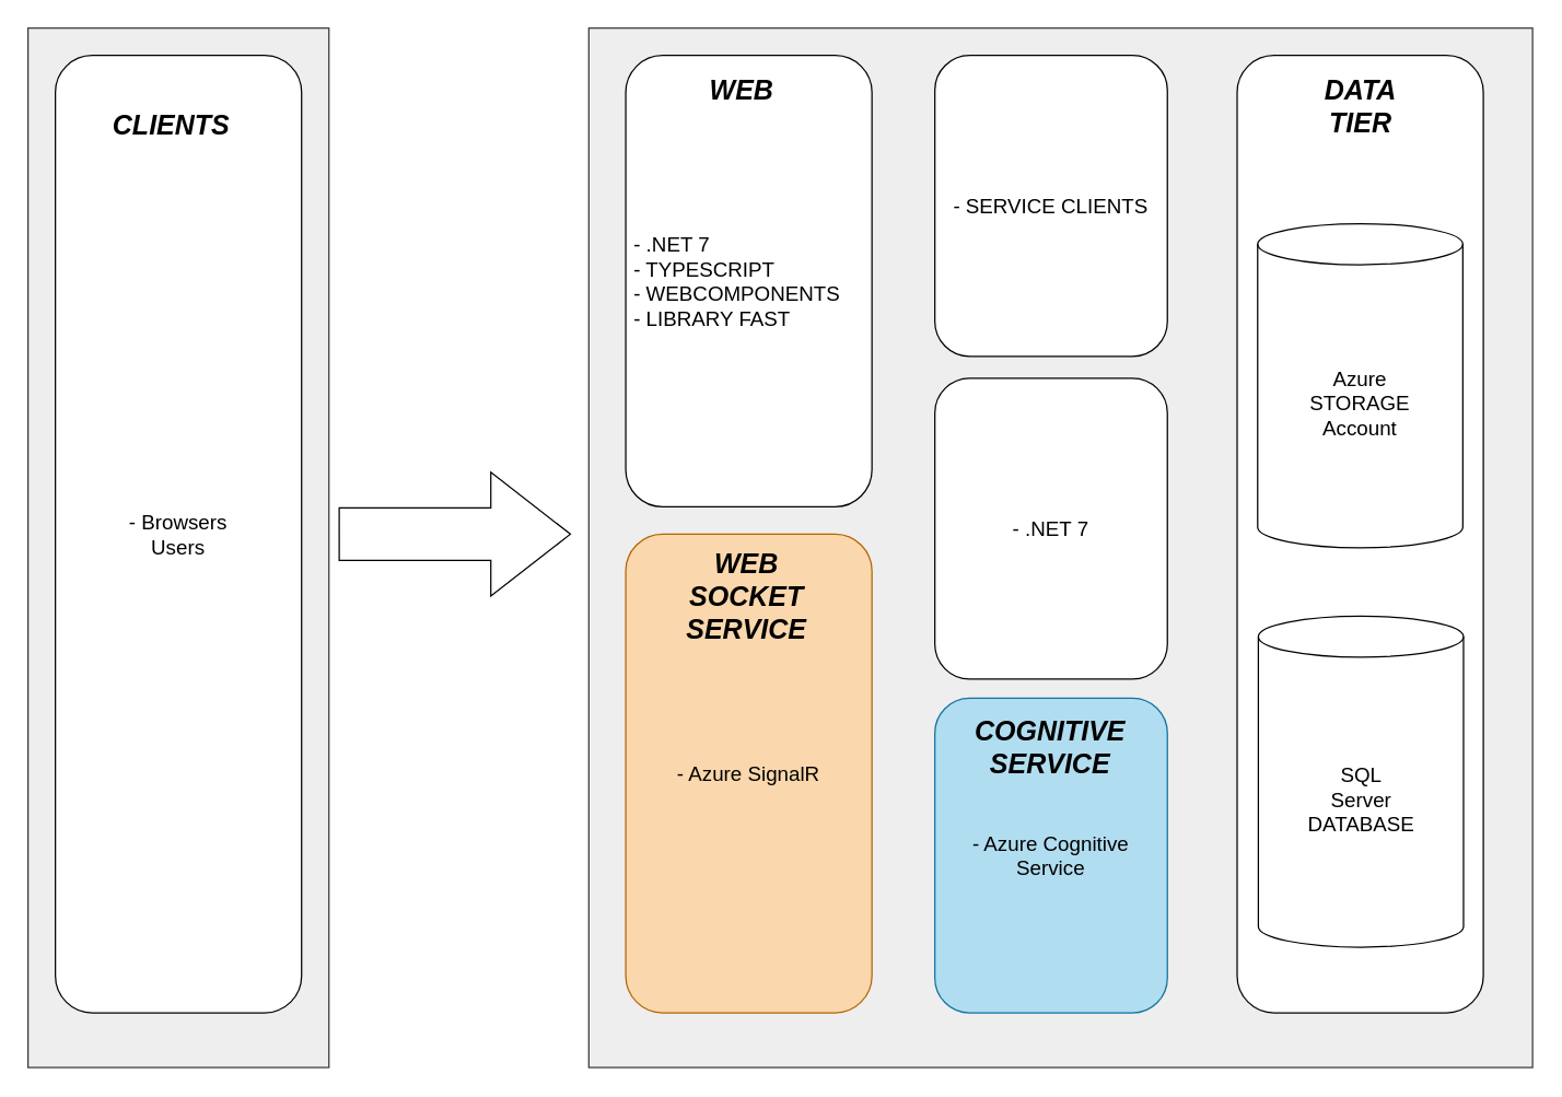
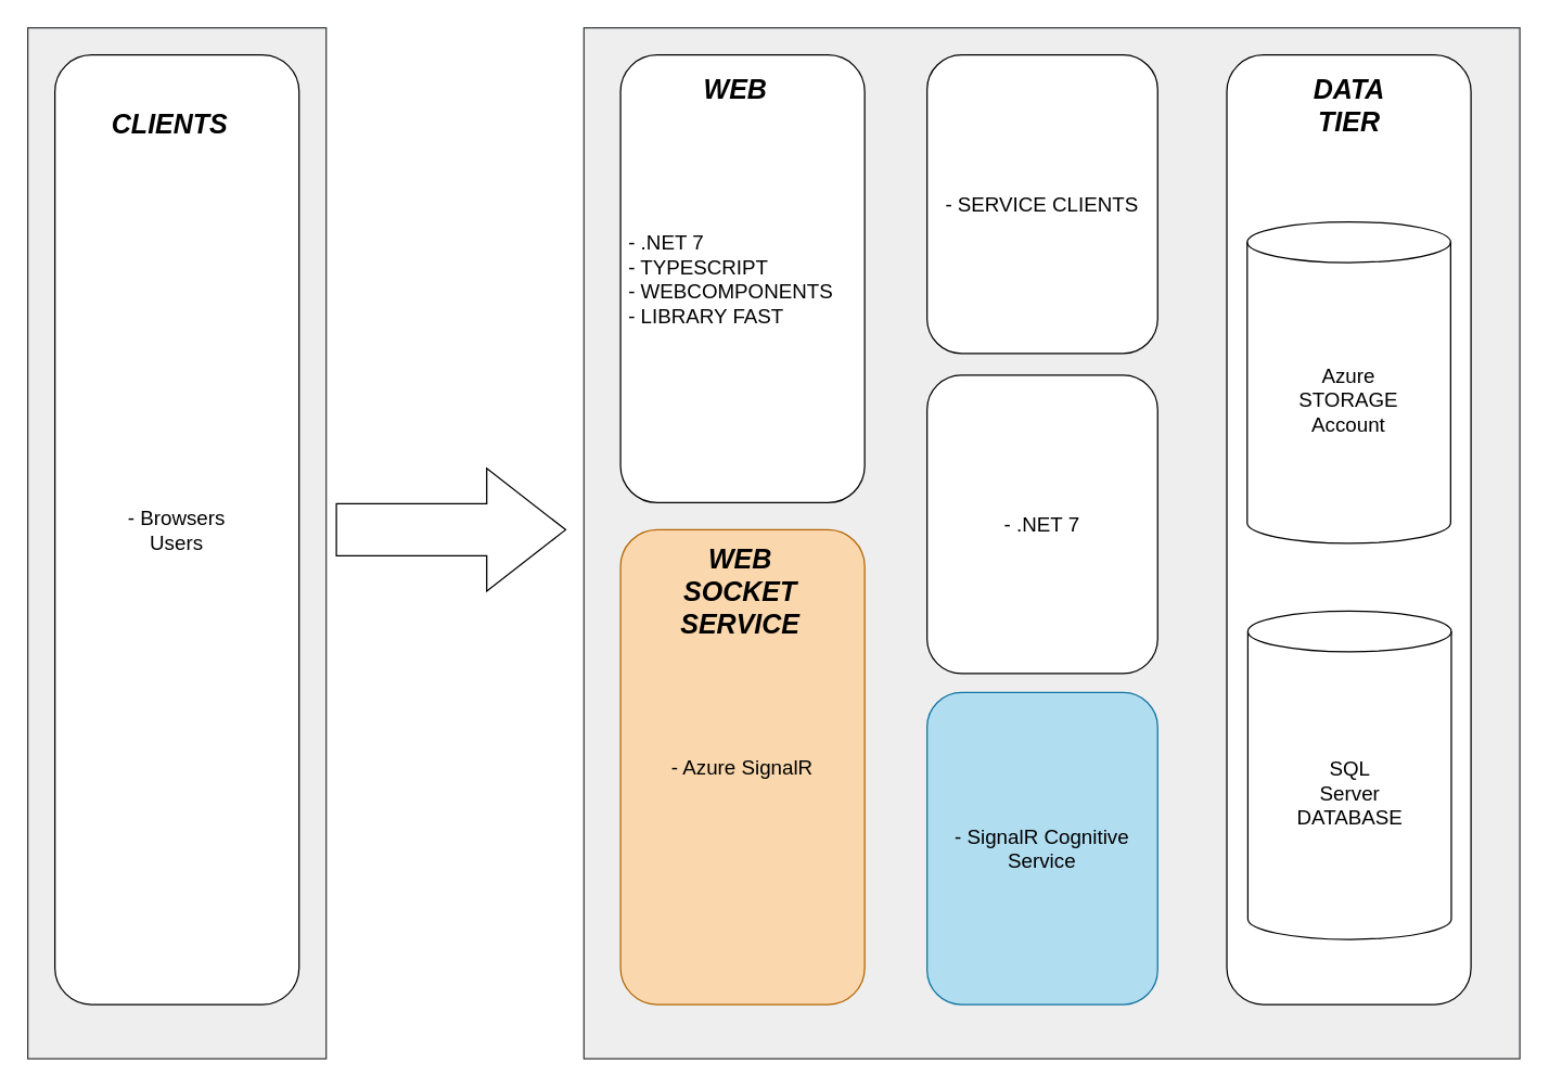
  <mxCell id="0" />
  <mxCell id="1" parent="0" />
  <mxCell id="2" value="" style="rounded=0;whiteSpace=wrap;html=1;fillColor=#eeeeee;strokeColor=#36393d;" parent="1" vertex="1"><mxGeometry x="430" y="20" width="690" height="760" as="geometry" /></mxCell>
  <mxCell id="3" value="" style="rounded=0;whiteSpace=wrap;html=1;fillColor=#eeeeee;strokeColor=#36393d;" parent="1" vertex="1"><mxGeometry x="20" y="20" width="220" height="760" as="geometry" /></mxCell>
  <mxCell id="4" value="- Browsers&lt;br style=&quot;font-size: 15px;&quot;&gt;Users" style="rounded=1;whiteSpace=wrap;html=1;fontSize=15;" parent="1" vertex="1"><mxGeometry x="40" y="40" width="180" height="700" as="geometry" /></mxCell>
  <mxCell id="5" value="" style="shape=flexArrow;endArrow=classic;html=1;rounded=0;endWidth=51.111;endSize=19.046;width=38.462;fillColor=default;" parent="1" edge="1"><mxGeometry width="50" height="50" relative="1" as="geometry"><mxPoint x="247" y="390" as="sourcePoint" /><mxPoint x="417" y="390" as="targetPoint" /></mxGeometry></mxCell>
  <mxCell id="6" value="&lt;div style=&quot;&quot;&gt;&lt;span style=&quot;background-color: initial;&quot;&gt;&amp;nbsp;- .NET 7&lt;/span&gt;&lt;/div&gt;&lt;div style=&quot;&quot;&gt;&lt;span style=&quot;background-color: initial;&quot;&gt;&amp;nbsp;- TYPESCRIPT&lt;/span&gt;&lt;/div&gt;&amp;nbsp;- WEBCOMPONENTS&lt;br style=&quot;font-size: 15px;&quot;&gt;&amp;nbsp;- LIBRARY FAST" style="rounded=1;whiteSpace=wrap;html=1;fontSize=15;align=left;arcSize=15;" parent="1" vertex="1"><mxGeometry x="457" y="40" width="180" height="330" as="geometry" /></mxCell>
  <mxCell id="7" value="- SERVICE CLIENTS" style="rounded=1;whiteSpace=wrap;html=1;fontSize=15;" parent="1" vertex="1"><mxGeometry x="683" y="40" width="170" height="220" as="geometry" /></mxCell>
  <mxCell id="8" value="" style="rounded=1;whiteSpace=wrap;html=1;fontSize=15;" parent="1" vertex="1"><mxGeometry x="904" y="40" width="180" height="700" as="geometry" /></mxCell>
  <mxCell id="9" value="- Azure SignalR" style="rounded=1;whiteSpace=wrap;html=1;fontSize=15;fillColor=#fad7ac;strokeColor=#b46504;" parent="1" vertex="1"><mxGeometry x="457" y="390" width="180" height="350" as="geometry" /></mxCell>
  <mxCell id="10" value="SQL&lt;br style=&quot;font-size: 15px;&quot;&gt;Server&lt;br style=&quot;font-size: 15px;&quot;&gt;DATABASE" style="shape=cylinder3;whiteSpace=wrap;html=1;boundedLbl=1;backgroundOutline=1;size=15;fontSize=15;" parent="1" vertex="1"><mxGeometry x="919.5" y="450" width="150" height="242" as="geometry" /></mxCell>
  <mxCell id="11" value="Azure&lt;br style=&quot;font-size: 15px;&quot;&gt;STORAGE&lt;br style=&quot;font-size: 15px;&quot;&gt;Account" style="shape=cylinder3;whiteSpace=wrap;html=1;boundedLbl=1;backgroundOutline=1;size=15;fontSize=15;" parent="1" vertex="1"><mxGeometry x="919" y="163" width="150" height="237" as="geometry" /></mxCell>
- <mxCell id="12" value="- Azure Cognitive Service" style="rounded=1;whiteSpace=wrap;html=1;fontSize=15;fillColor=#b1ddf0;strokeColor=#10739e;" parent="1" vertex="1"><mxGeometry x="683" y="510" width="170" height="230" as="geometry" /></mxCell>
+ <mxCell id="12" value="- SignalR Cognitive Service" style="rounded=1;whiteSpace=wrap;html=1;fontSize=15;fillColor=#b1ddf0;strokeColor=#10739e;" parent="1" vertex="1"><mxGeometry x="683" y="510" width="170" height="230" as="geometry" /></mxCell>
  <mxCell id="13" value="- .NET 7" style="rounded=1;whiteSpace=wrap;html=1;fontSize=15;" parent="1" vertex="1"><mxGeometry x="683" y="276" width="170" height="220" as="geometry" /></mxCell>
  <mxCell id="14" value="WEB" style="text;html=1;strokeColor=none;fillColor=none;align=center;verticalAlign=middle;whiteSpace=wrap;rounded=0;fontSize=20;fontStyle=3" parent="1" vertex="1"><mxGeometry x="492" y="50" width="100" height="30" as="geometry" /></mxCell>
  <mxCell id="15" value="DATA TIER" style="text;html=1;strokeColor=none;fillColor=none;align=center;verticalAlign=middle;whiteSpace=wrap;rounded=0;fontSize=20;fontStyle=3" parent="1" vertex="1"><mxGeometry x="949" y="62" width="91" height="30" as="geometry" /></mxCell>
  <mxCell id="16" value="WEB SOCKET&lt;br&gt;SERVICE" style="text;html=1;strokeColor=none;fillColor=none;align=center;verticalAlign=middle;whiteSpace=wrap;rounded=0;fontSize=20;fontStyle=3" parent="1" vertex="1"><mxGeometry x="479.5" y="420" width="130.5" height="30" as="geometry" /></mxCell>
- <mxCell id="17" value="COGNITIVE SERVICE" style="text;html=1;strokeColor=none;fillColor=none;align=center;verticalAlign=middle;whiteSpace=wrap;rounded=0;fontSize=20;fontStyle=3" parent="1" vertex="1"><mxGeometry x="715" y="530" width="105" height="30" as="geometry" /></mxCell>
  <mxCell id="18" value="CLIENTS" style="text;html=1;strokeColor=none;fillColor=none;align=center;verticalAlign=middle;whiteSpace=wrap;rounded=0;fontSize=20;fontStyle=3" parent="1" vertex="1"><mxGeometry x="65" y="75" width="120" height="30" as="geometry" /></mxCell>
